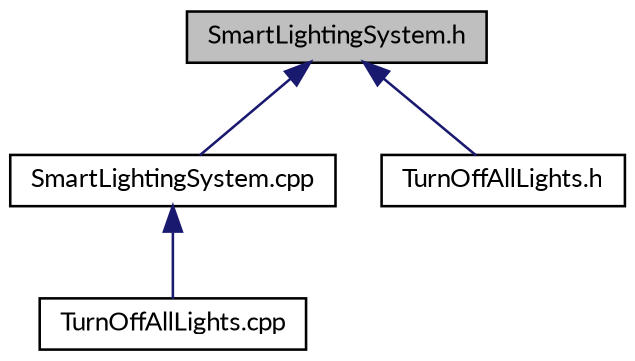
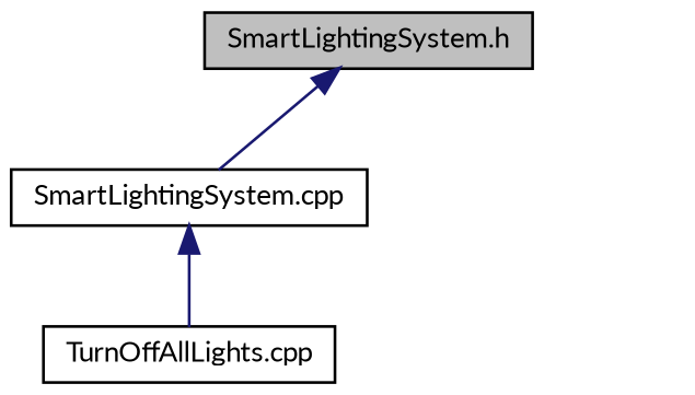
  digraph {
    fontname=Lato
    node [color=black fillcolor=white fontname=Lato fontsize=10 shape=record style=filled]
    edge [color=midnightblue dir=back fontname=Lato fontsize=10 labelfontname=Helvetica labelfontsize=10 style=solid]
    n1 [fillcolor=grey75 fontcolor=black height=0.2 label="SmartLightingSystem.h" width=0.4]
    n2 [height=0.2 label="SmartLightingSystem.cpp" width=0.4]
-   n3 [height=0.2 label="TurnOffAllLights.h" width=0.4]
    n4 [height=0.2 label="TurnOffAllLights.cpp" width=0.4]
    n1 -> n2
-   n1 -> n3
    n2 -> n4
  }
